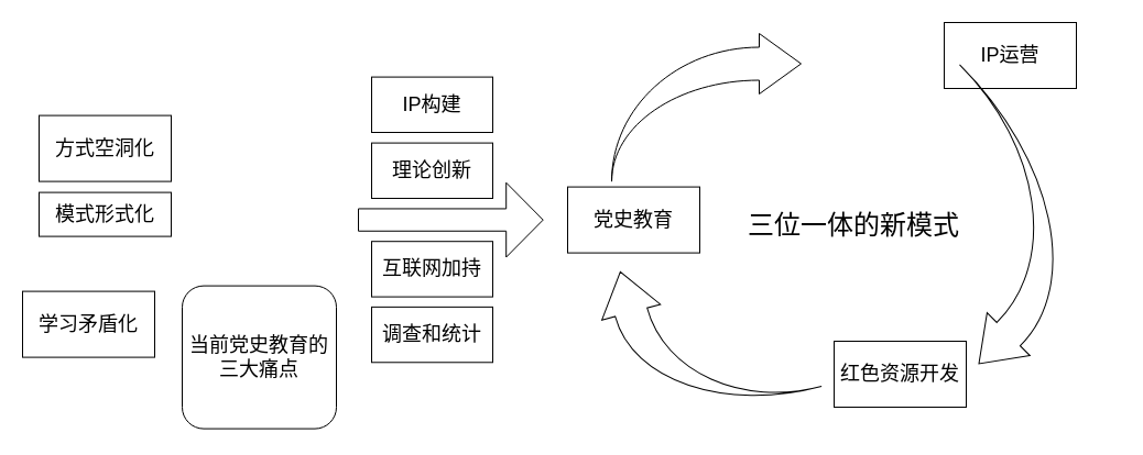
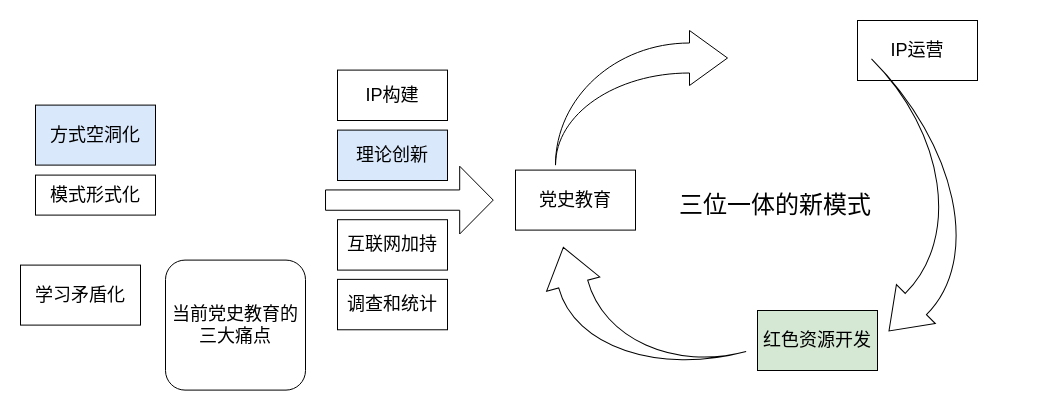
  <mxCell id="0" />
  <mxCell id="1" parent="0" />
  <mxCell id="2" value="&lt;font style=&quot;font-size: 18px&quot;&gt;当前党史教育的三大痛点&lt;/font&gt;" style="rounded=1;whiteSpace=wrap;html=1;" vertex="1" parent="1"><mxGeometry x="165" y="259.6" width="140" height="130" as="geometry" /></mxCell>
- <mxCell id="3" value="&lt;font style=&quot;font-size: 18px&quot;&gt;方式空洞化&lt;/font&gt;" style="rounded=0;whiteSpace=wrap;html=1;" vertex="1" parent="1"><mxGeometry x="35" y="104.6" width="120" height="60" as="geometry" /></mxCell>
+ <mxCell id="3" value="&lt;font style=&quot;font-size: 18px&quot;&gt;方式空洞化&lt;/font&gt;" style="rounded=0;whiteSpace=wrap;html=1;fillColor=#dae8fc;" vertex="1" parent="1"><mxGeometry x="35" y="104.6" width="120" height="60" as="geometry" /></mxCell>
  <mxCell id="4" value="&lt;font style=&quot;font-size: 18px&quot;&gt;模式形式化&lt;/font&gt;" style="rounded=0;whiteSpace=wrap;html=1;" vertex="1" parent="1"><mxGeometry x="35" y="174.6" width="120" height="40" as="geometry" /></mxCell>
  <mxCell id="5" value="&lt;span style=&quot;font-size: 18px&quot;&gt;学习矛盾化&lt;/span&gt;" style="rounded=0;whiteSpace=wrap;html=1;" vertex="1" parent="1"><mxGeometry x="20" y="264.6" width="120" height="60" as="geometry" /></mxCell>
  <mxCell id="6" value="&lt;font style=&quot;font-size: 18px&quot;&gt;党史教育&lt;/font&gt;" style="rounded=0;whiteSpace=wrap;html=1;" vertex="1" parent="1"><mxGeometry x="515" y="169.6" width="120" height="60" as="geometry" /></mxCell>
- <mxCell id="7" value="&lt;font style=&quot;font-size: 18px&quot;&gt;红色资源开发&lt;/font&gt;" style="rounded=0;whiteSpace=wrap;html=1;" vertex="1" parent="1"><mxGeometry x="757" y="310" width="120" height="60" as="geometry" /></mxCell>
+ <mxCell id="7" value="&lt;font style=&quot;font-size: 18px&quot;&gt;红色资源开发&lt;/font&gt;" style="rounded=0;whiteSpace=wrap;html=1;fillColor=#d5e8d4;" vertex="1" parent="1"><mxGeometry x="757" y="310" width="120" height="60" as="geometry" /></mxCell>
  <mxCell id="8" value="&lt;span style=&quot;font-size: 18px&quot;&gt;IP运营&lt;/span&gt;" style="rounded=0;whiteSpace=wrap;html=1;" vertex="1" parent="1"><mxGeometry x="857" y="20" width="120" height="60" as="geometry" /></mxCell>
  <mxCell id="9" value="" style="html=1;shadow=0;dashed=0;align=center;verticalAlign=middle;shape=mxgraph.arrows2.jumpInArrow;dy=15;dx=38;arrowHead=55;" vertex="1" parent="1"><mxGeometry x="555" y="30" width="172" height="134.6" as="geometry" /></mxCell>
  <mxCell id="10" value="" style="html=1;shadow=0;dashed=0;align=center;verticalAlign=middle;shape=mxgraph.arrows2.jumpInArrow;dy=15;dx=38;arrowHead=55;rotation=-105;" vertex="1" parent="1"><mxGeometry x="567.02" y="213.93" width="147.88" height="177.11" as="geometry" /></mxCell>
  <mxCell id="11" value="" style="html=1;shadow=0;dashed=0;align=center;verticalAlign=middle;shape=mxgraph.arrows2.jumpInArrow;dy=15;dx=38;arrowHead=55;rotation=135;" vertex="1" parent="1"><mxGeometry x="799.49" y="88.08" width="179.94" height="232.2" as="geometry" /></mxCell>
  <mxCell id="12" value="" style="shape=singleArrow;direction=south;whiteSpace=wrap;html=1;rotation=-90;" vertex="1" parent="1"><mxGeometry x="375" y="115.74" width="67.76" height="167.72" as="geometry" /></mxCell>
- <mxCell id="13" value="&lt;font style=&quot;font-size: 18px&quot;&gt;理论创新&lt;/font&gt;" style="rounded=0;whiteSpace=wrap;html=1;" vertex="1" parent="1"><mxGeometry x="337" y="129.6" width="110" height="50.4" as="geometry" /></mxCell>
+ <mxCell id="13" value="&lt;font style=&quot;font-size: 18px&quot;&gt;理论创新&lt;/font&gt;" style="rounded=0;whiteSpace=wrap;html=1;fillColor=#dae8fc;" vertex="1" parent="1"><mxGeometry x="337" y="129.6" width="110" height="50.4" as="geometry" /></mxCell>
  <mxCell id="14" value="&lt;span style=&quot;font-size: 18px&quot;&gt;互联网加持&lt;/span&gt;" style="rounded=0;whiteSpace=wrap;html=1;" vertex="1" parent="1"><mxGeometry x="337" y="219.2" width="110" height="50.4" as="geometry" /></mxCell>
  <mxCell id="15" value="&lt;span style=&quot;font-size: 18px&quot;&gt;IP构建&lt;/span&gt;" style="rounded=0;whiteSpace=wrap;html=1;" vertex="1" parent="1"><mxGeometry x="337" y="69.6" width="110" height="50.4" as="geometry" /></mxCell>
  <mxCell id="16" value="&lt;span style=&quot;font-size: 18px&quot;&gt;调查和统计&lt;/span&gt;" style="rounded=0;whiteSpace=wrap;html=1;" vertex="1" parent="1"><mxGeometry x="337" y="278.87" width="110" height="50.4" as="geometry" /></mxCell>
  <mxCell id="17" value="&lt;font style=&quot;font-size: 24px&quot;&gt;三位一体的新模式&lt;/font&gt;" style="text;html=1;strokeColor=none;fillColor=none;align=center;verticalAlign=middle;whiteSpace=wrap;rounded=0;" vertex="1" parent="1"><mxGeometry x="665" y="157.63" width="220" height="93.93" as="geometry" /></mxCell>
